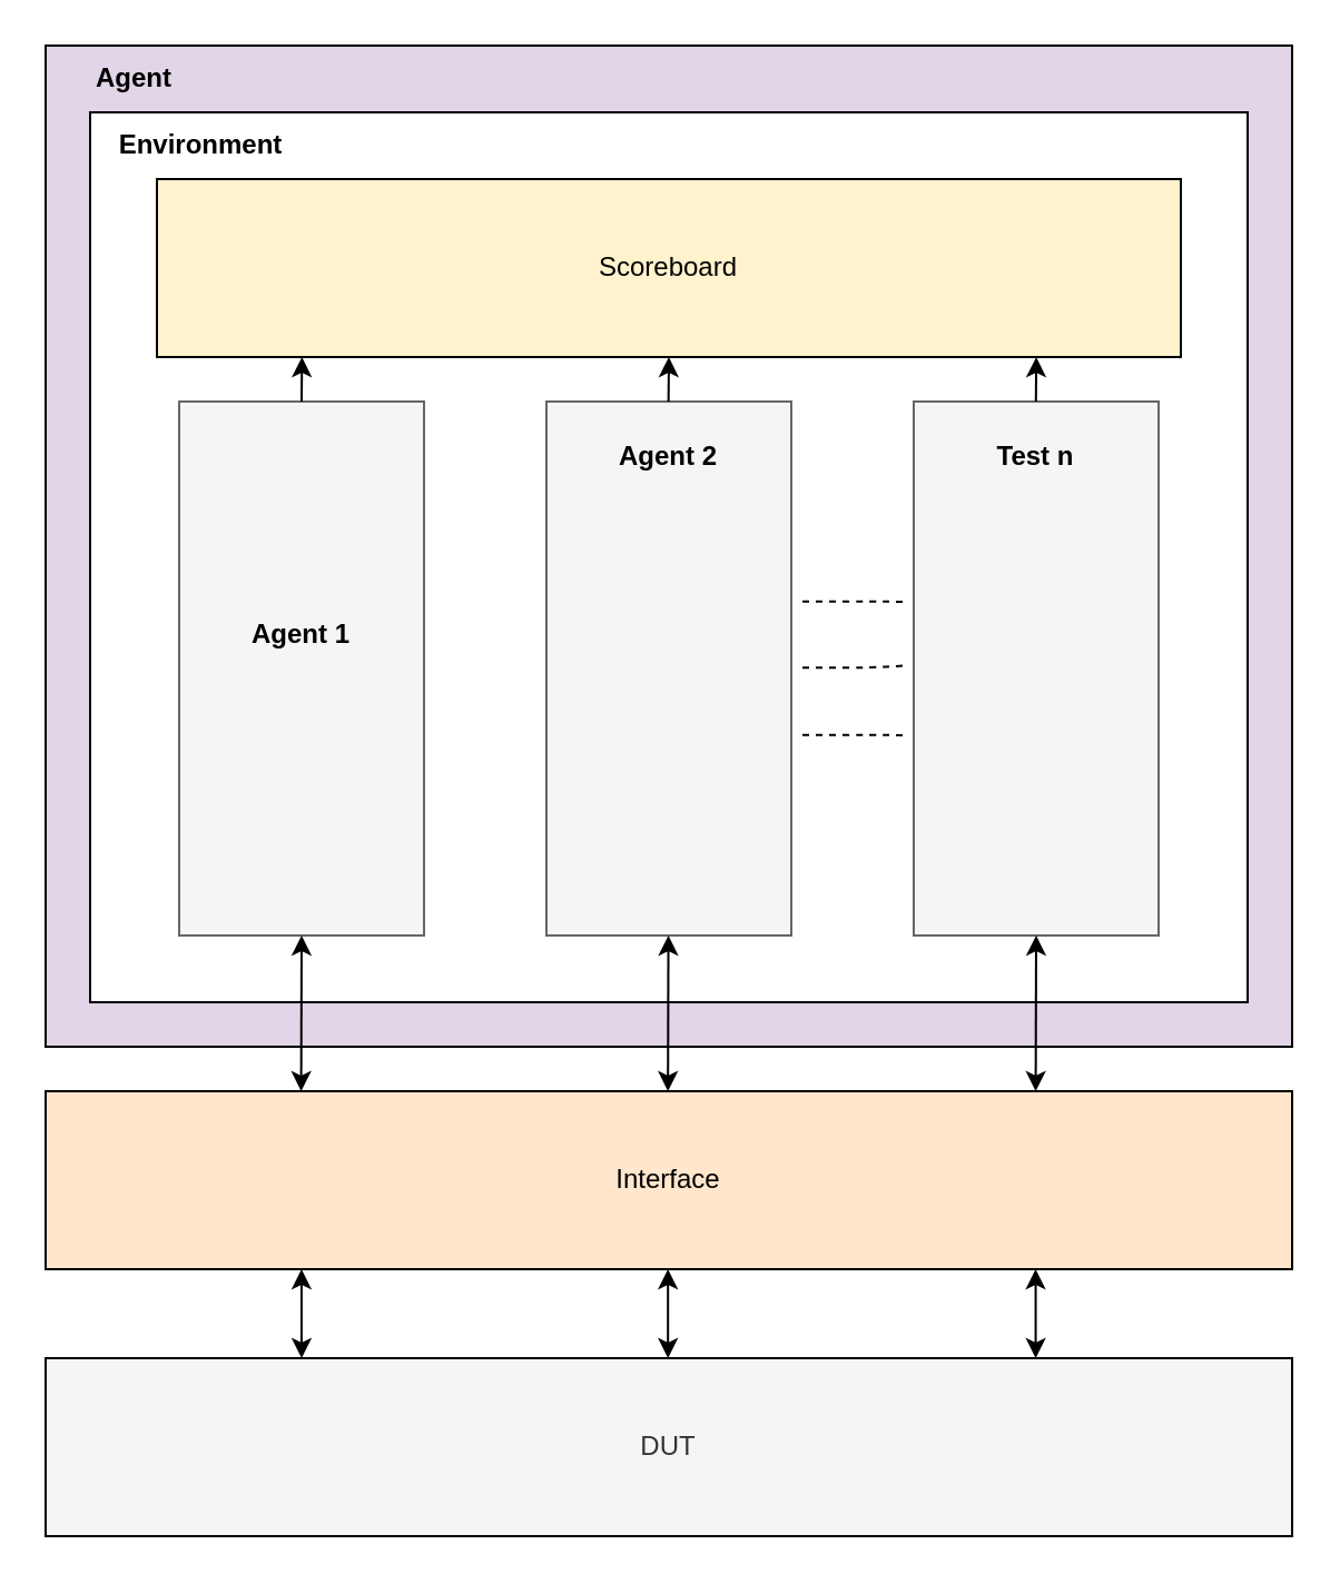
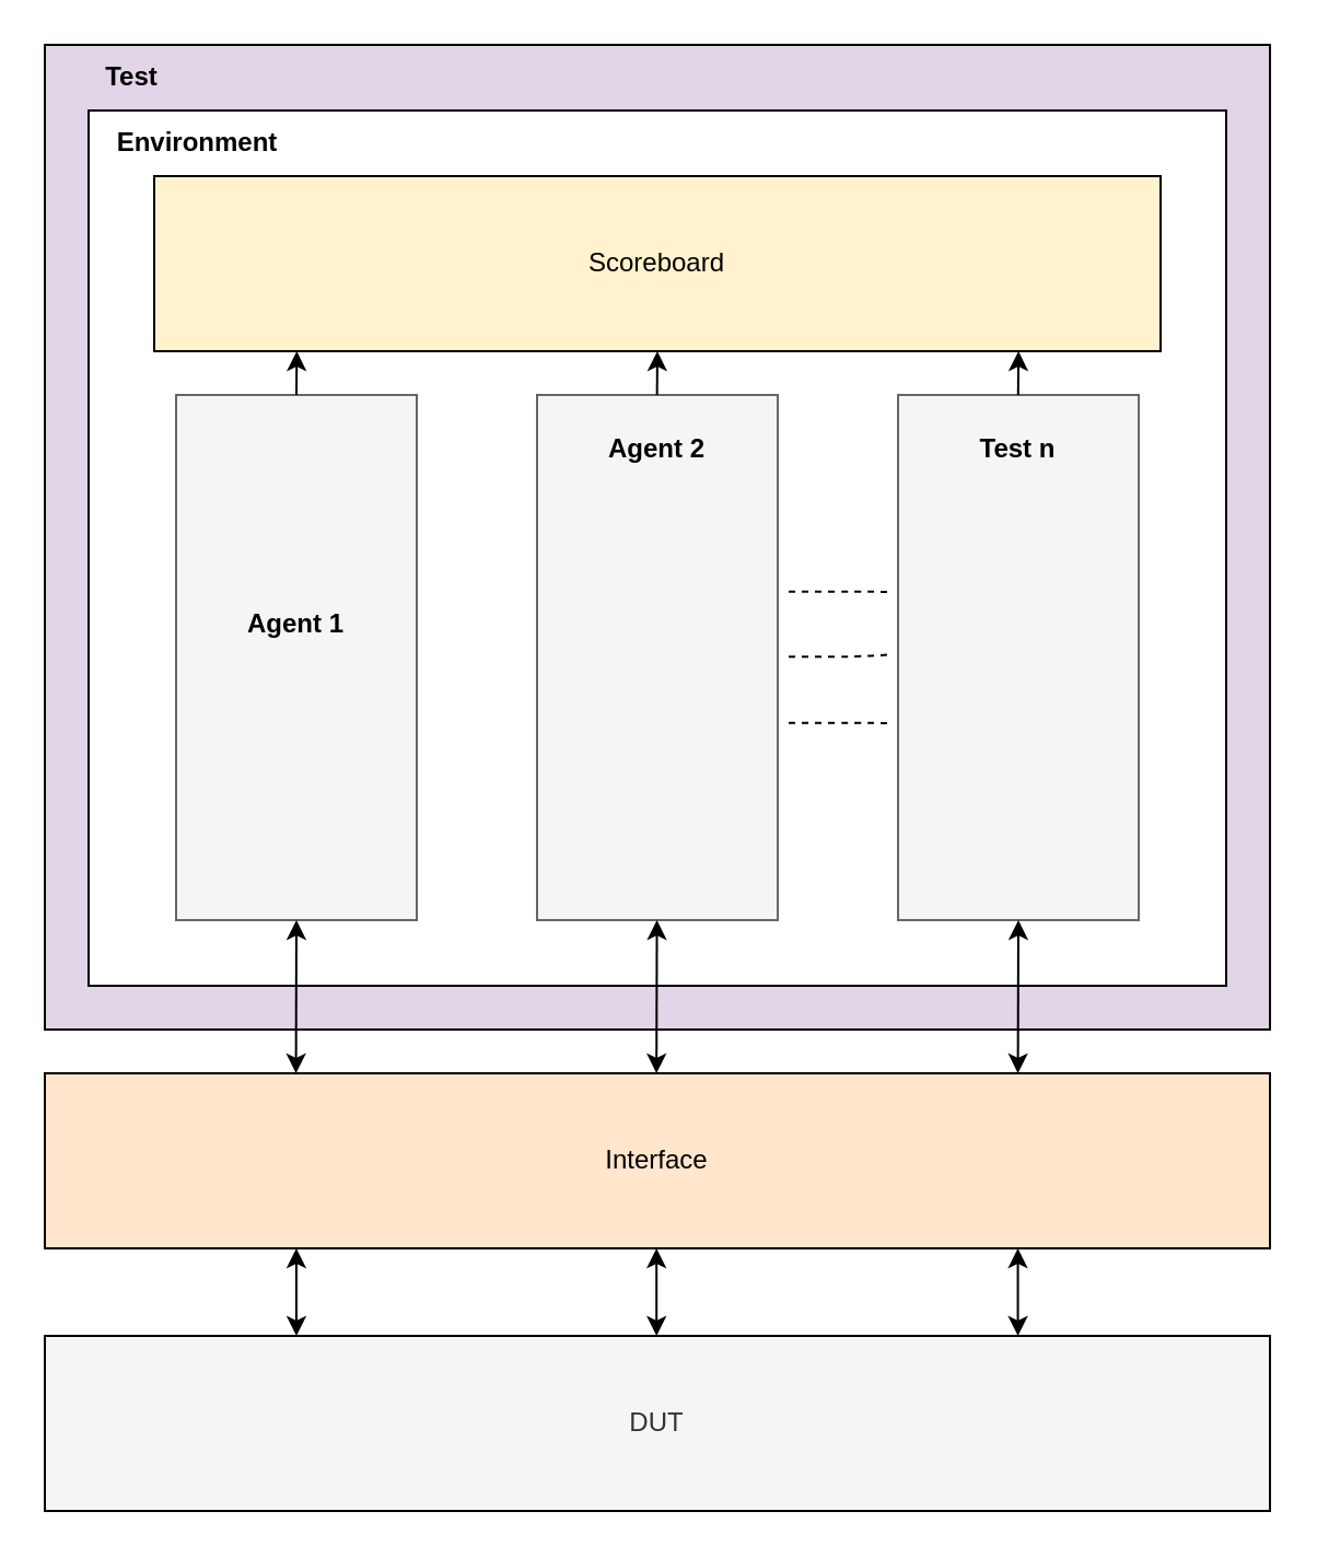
  <mxCell id="0" />
  <mxCell id="1" parent="0" />
  <mxCell id="2" value="" style="rounded=0;whiteSpace=wrap;html=1;strokeColor=#000000;fillColor=#e1d5e7;" vertex="1" parent="1"><mxGeometry x="20" y="20" width="560" height="450" as="geometry" /></mxCell>
  <mxCell id="3" value="" style="rounded=0;whiteSpace=wrap;html=1;strokeColor=#000000;" vertex="1" parent="1"><mxGeometry x="40" y="50" width="520" height="400" as="geometry" /></mxCell>
  <mxCell id="4" value="" style="rounded=0;whiteSpace=wrap;html=1;strokeColor=#666666;fillColor=#f5f5f5;fontColor=#333333;" vertex="1" parent="1"><mxGeometry x="80" y="180" width="110" height="240" as="geometry" /></mxCell>
  <mxCell id="5" value="DUT" style="rounded=0;whiteSpace=wrap;html=1;fillColor=#f5f5f5;fontColor=#333333;strokeColor=#000000;" vertex="1" parent="1"><mxGeometry x="20" y="610" width="560" height="80" as="geometry" /></mxCell>
  <mxCell id="6" value="Interface" style="rounded=0;whiteSpace=wrap;html=1;strokeColor=#000000;fillColor=#ffe6cc;" vertex="1" parent="1"><mxGeometry x="20" y="490" width="560" height="80" as="geometry" /></mxCell>
  <mxCell id="7" value="Scoreboard" style="rounded=0;whiteSpace=wrap;html=1;strokeColor=#000000;fillColor=#fff2cc;" vertex="1" parent="1"><mxGeometry x="70" y="80" width="460" height="80" as="geometry" /></mxCell>
  <mxCell id="8" value="Agent 1" style="text;html=1;strokeColor=none;fillColor=none;align=center;verticalAlign=middle;whiteSpace=wrap;rounded=0;fontStyle=1" vertex="1" parent="1"><mxGeometry x="105" y="270" width="60" height="30" as="geometry" /></mxCell>
  <mxCell id="9" value="Environment" style="text;html=1;strokeColor=none;fillColor=none;align=center;verticalAlign=middle;whiteSpace=wrap;rounded=0;fontStyle=1" vertex="1" parent="1"><mxGeometry x="60" y="50" width="60" height="30" as="geometry" /></mxCell>
- <mxCell id="10" value="Agent" style="text;html=1;strokeColor=none;fillColor=none;align=center;verticalAlign=middle;whiteSpace=wrap;rounded=0;fontStyle=1" vertex="1" parent="1"><mxGeometry x="30" y="20" width="60" height="30" as="geometry" /></mxCell>
+ <mxCell id="10" value="Test" style="text;html=1;strokeColor=none;fillColor=none;align=center;verticalAlign=middle;whiteSpace=wrap;rounded=0;fontStyle=1" vertex="1" parent="1"><mxGeometry x="30" y="20" width="60" height="30" as="geometry" /></mxCell>
  <mxCell id="11" value="" style="rounded=0;whiteSpace=wrap;html=1;strokeColor=#666666;fillColor=#f5f5f5;fontColor=#333333;" vertex="1" parent="1"><mxGeometry x="245" y="180" width="110" height="240" as="geometry" /></mxCell>
  <mxCell id="12" value="" style="rounded=0;whiteSpace=wrap;html=1;strokeColor=#666666;fillColor=#f5f5f5;fontColor=#333333;" vertex="1" parent="1"><mxGeometry x="410" y="180" width="110" height="240" as="geometry" /></mxCell>
  <mxCell id="13" value="Agent 2" style="text;html=1;strokeColor=none;fillColor=none;align=center;verticalAlign=middle;whiteSpace=wrap;rounded=0;fontStyle=1" vertex="1" parent="1"><mxGeometry x="270" y="190" width="60" height="30" as="geometry" /></mxCell>
  <mxCell id="14" value="" style="endArrow=none;dashed=1;html=1;rounded=1;entryX=0.702;entryY=0.622;entryDx=0;entryDy=0;entryPerimeter=0;" edge="1" parent="1" target="3"><mxGeometry width="50" height="50" relative="1" as="geometry"><mxPoint x="360" y="299.63" as="sourcePoint" /><mxPoint x="405" y="299" as="targetPoint" /><Array as="points"><mxPoint x="390" y="299.63" /></Array></mxGeometry></mxCell>
  <mxCell id="15" value="" style="endArrow=none;dashed=1;html=1;rounded=1;" edge="1" parent="1"><mxGeometry width="50" height="50" relative="1" as="geometry"><mxPoint x="360" y="269.83" as="sourcePoint" /><mxPoint x="405" y="270" as="targetPoint" /><Array as="points"><mxPoint x="390" y="269.83" /></Array></mxGeometry></mxCell>
  <mxCell id="16" value="" style="endArrow=none;dashed=1;html=1;rounded=1;" edge="1" parent="1"><mxGeometry width="50" height="50" relative="1" as="geometry"><mxPoint x="360" y="329.83" as="sourcePoint" /><mxPoint x="405" y="330" as="targetPoint" /><Array as="points"><mxPoint x="390" y="329.83" /></Array></mxGeometry></mxCell>
  <mxCell id="17" value="Test n" style="text;html=1;strokeColor=none;fillColor=none;align=center;verticalAlign=middle;whiteSpace=wrap;rounded=0;fontStyle=1" vertex="1" parent="1"><mxGeometry x="435" y="190" width="60" height="30" as="geometry" /></mxCell>
  <mxCell id="18" value="" style="endArrow=classic;html=1;rounded=1;exitX=0.5;exitY=0;exitDx=0;exitDy=0;entryX=0.183;entryY=0.275;entryDx=0;entryDy=0;entryPerimeter=0;" edge="1" parent="1" source="4" target="3"><mxGeometry width="50" height="50" relative="1" as="geometry"><mxPoint x="-70" y="300" as="sourcePoint" /><mxPoint x="-40" y="190" as="targetPoint" /></mxGeometry></mxCell>
  <mxCell id="19" value="" style="endArrow=classic;html=1;rounded=1;exitX=0.5;exitY=0;exitDx=0;exitDy=0;entryX=0.183;entryY=0.275;entryDx=0;entryDy=0;entryPerimeter=0;" edge="1" parent="1"><mxGeometry width="50" height="50" relative="1" as="geometry"><mxPoint x="299.83" y="180" as="sourcePoint" /><mxPoint x="299.99" y="160" as="targetPoint" /></mxGeometry></mxCell>
  <mxCell id="20" value="" style="endArrow=classic;html=1;rounded=1;exitX=0.5;exitY=0;exitDx=0;exitDy=0;entryX=0.183;entryY=0.275;entryDx=0;entryDy=0;entryPerimeter=0;" edge="1" parent="1"><mxGeometry width="50" height="50" relative="1" as="geometry"><mxPoint x="464.9" y="180" as="sourcePoint" /><mxPoint x="465.06" y="160" as="targetPoint" /></mxGeometry></mxCell>
  <mxCell id="21" value="" style="endArrow=classic;startArrow=classic;html=1;rounded=1;entryX=0.5;entryY=1;entryDx=0;entryDy=0;exitX=0.205;exitY=0;exitDx=0;exitDy=0;exitPerimeter=0;" edge="1" parent="1" source="6" target="4"><mxGeometry width="50" height="50" relative="1" as="geometry"><mxPoint x="-40" y="470" as="sourcePoint" /><mxPoint x="10" y="420" as="targetPoint" /></mxGeometry></mxCell>
  <mxCell id="22" value="" style="endArrow=classic;startArrow=classic;html=1;rounded=1;entryX=0.5;entryY=1;entryDx=0;entryDy=0;exitX=0.205;exitY=0;exitDx=0;exitDy=0;exitPerimeter=0;" edge="1" parent="1"><mxGeometry width="50" height="50" relative="1" as="geometry"><mxPoint x="299.58" y="490" as="sourcePoint" /><mxPoint x="299.78" y="420" as="targetPoint" /></mxGeometry></mxCell>
  <mxCell id="23" value="" style="endArrow=classic;startArrow=classic;html=1;rounded=1;entryX=0.5;entryY=1;entryDx=0;entryDy=0;exitX=0.205;exitY=0;exitDx=0;exitDy=0;exitPerimeter=0;" edge="1" parent="1"><mxGeometry width="50" height="50" relative="1" as="geometry"><mxPoint x="464.8" y="490" as="sourcePoint" /><mxPoint x="465" y="420" as="targetPoint" /></mxGeometry></mxCell>
  <mxCell id="24" value="" style="endArrow=classic;startArrow=classic;html=1;rounded=1;entryX=0.5;entryY=1;entryDx=0;entryDy=0;" edge="1" parent="1"><mxGeometry width="50" height="50" relative="1" as="geometry"><mxPoint x="135" y="610" as="sourcePoint" /><mxPoint x="134.96" y="570" as="targetPoint" /></mxGeometry></mxCell>
  <mxCell id="25" value="" style="endArrow=classic;startArrow=classic;html=1;rounded=1;entryX=0.5;entryY=1;entryDx=0;entryDy=0;" edge="1" parent="1"><mxGeometry width="50" height="50" relative="1" as="geometry"><mxPoint x="299.62" y="610" as="sourcePoint" /><mxPoint x="299.58" y="570" as="targetPoint" /></mxGeometry></mxCell>
  <mxCell id="26" value="" style="endArrow=classic;startArrow=classic;html=1;rounded=1;entryX=0.5;entryY=1;entryDx=0;entryDy=0;" edge="1" parent="1"><mxGeometry width="50" height="50" relative="1" as="geometry"><mxPoint x="464.8" y="610" as="sourcePoint" /><mxPoint x="464.76" y="570" as="targetPoint" /></mxGeometry></mxCell>
